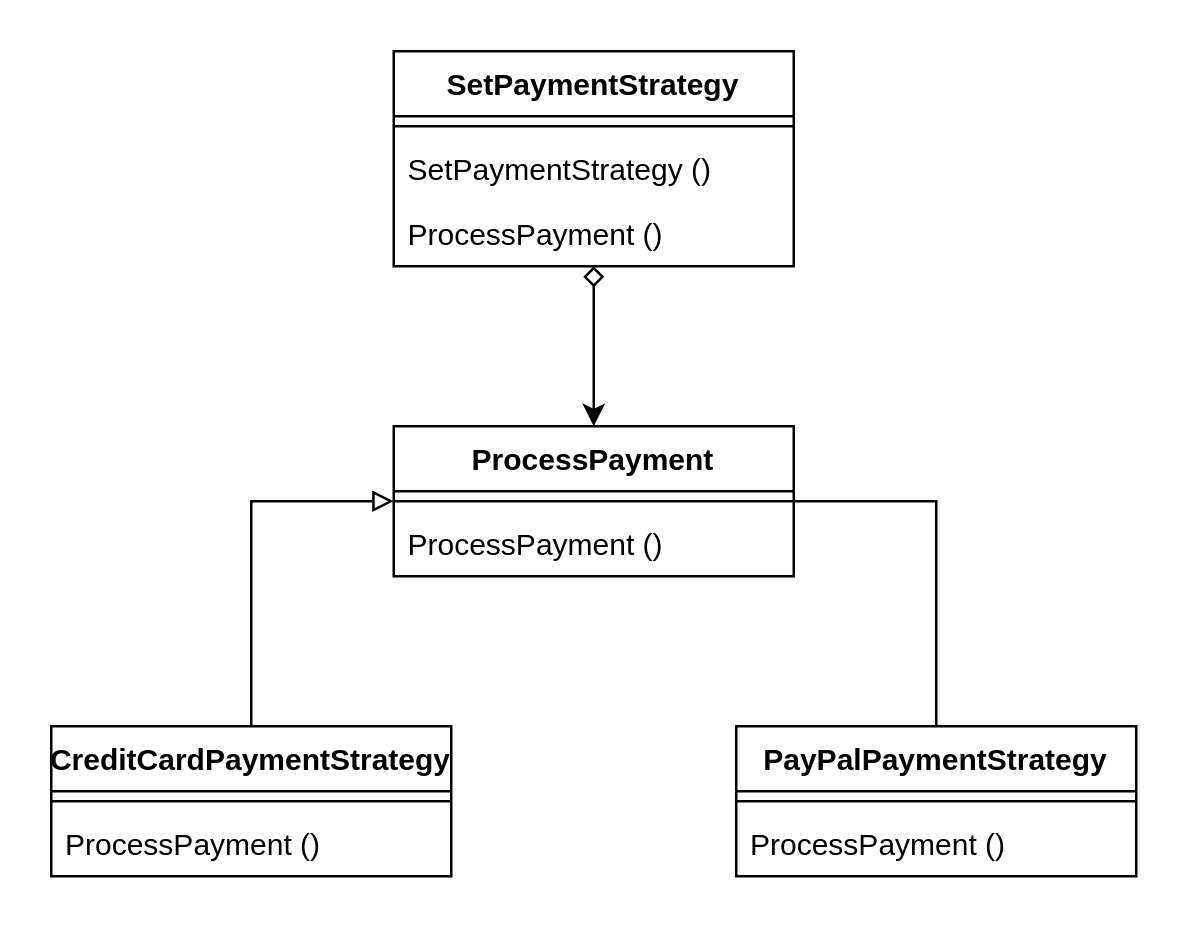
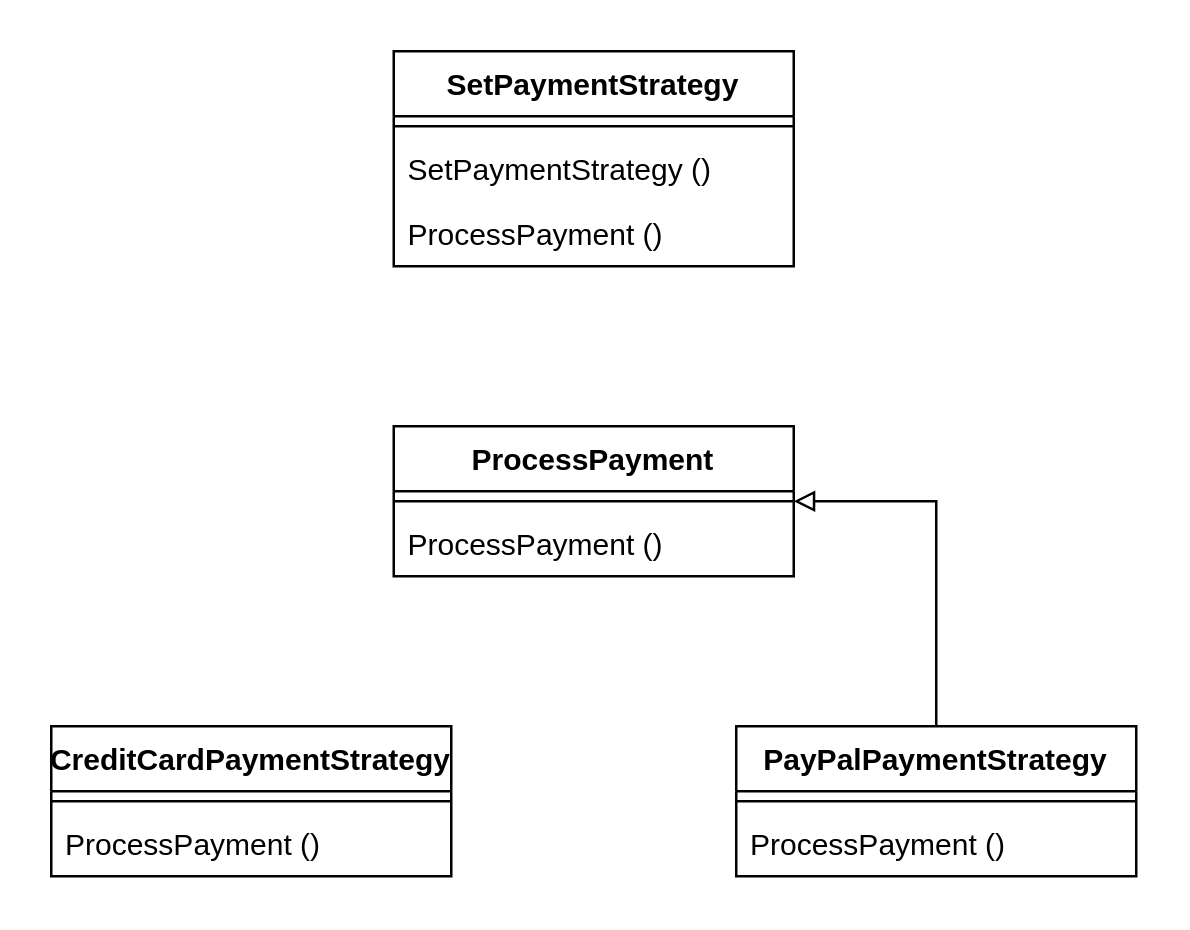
  <mxCell id="0" />
  <mxCell id="1" parent="0" />
- <mxCell id="2" style="edgeStyle=orthogonalEdgeStyle;rounded=0;orthogonalLoop=1;jettySize=auto;html=1;endArrow=diamond;endFill=0;startArrow=classic;startFill=1;" edge="1" parent="1" source="3" target="14"><mxGeometry relative="1" as="geometry" /></mxCell>
  <mxCell id="3" value="ProcessPayment" style="swimlane;fontStyle=1;align=center;verticalAlign=top;childLayout=stackLayout;horizontal=1;startSize=26;horizontalStack=0;resizeParent=1;resizeParentMax=0;resizeLast=0;collapsible=1;marginBottom=0;whiteSpace=wrap;html=1;" vertex="1" parent="1"><mxGeometry x="157" y="170" width="160" height="60" as="geometry" /></mxCell>
  <mxCell id="4" value="" style="line;strokeWidth=1;fillColor=none;align=left;verticalAlign=middle;spacingTop=-1;spacingLeft=3;spacingRight=3;rotatable=0;labelPosition=right;points=[];portConstraint=eastwest;strokeColor=inherit;" vertex="1" parent="3"><mxGeometry y="26" width="160" height="8" as="geometry" /></mxCell>
  <mxCell id="5" value="ProcessPayment ()" style="text;strokeColor=none;fillColor=none;align=left;verticalAlign=top;spacingLeft=4;spacingRight=4;overflow=hidden;rotatable=0;points=[[0,0.5],[1,0.5]];portConstraint=eastwest;whiteSpace=wrap;html=1;" vertex="1" parent="3"><mxGeometry y="34" width="160" height="26" as="geometry" /></mxCell>
- <mxCell id="6" style="edgeStyle=orthogonalEdgeStyle;rounded=0;orthogonalLoop=1;jettySize=auto;html=1;entryX=0;entryY=0.5;entryDx=0;entryDy=0;endArrow=block;endFill=0;" edge="1" parent="1" source="7" target="3"><mxGeometry relative="1" as="geometry" /></mxCell>
  <mxCell id="7" value="CreditCardPaymentStrategy" style="swimlane;fontStyle=1;align=center;verticalAlign=top;childLayout=stackLayout;horizontal=1;startSize=26;horizontalStack=0;resizeParent=1;resizeParentMax=0;resizeLast=0;collapsible=1;marginBottom=0;whiteSpace=wrap;html=1;" vertex="1" parent="1"><mxGeometry x="20" y="290" width="160" height="60" as="geometry" /></mxCell>
  <mxCell id="8" value="" style="line;strokeWidth=1;fillColor=none;align=left;verticalAlign=middle;spacingTop=-1;spacingLeft=3;spacingRight=3;rotatable=0;labelPosition=right;points=[];portConstraint=eastwest;strokeColor=inherit;" vertex="1" parent="7"><mxGeometry y="26" width="160" height="8" as="geometry" /></mxCell>
  <mxCell id="9" value="ProcessPayment ()" style="text;strokeColor=none;fillColor=none;align=left;verticalAlign=top;spacingLeft=4;spacingRight=4;overflow=hidden;rotatable=0;points=[[0,0.5],[1,0.5]];portConstraint=eastwest;whiteSpace=wrap;html=1;" vertex="1" parent="7"><mxGeometry y="34" width="160" height="26" as="geometry" /></mxCell>
- <mxCell id="10" style="edgeStyle=orthogonalEdgeStyle;rounded=0;orthogonalLoop=1;jettySize=auto;html=1;entryX=1;entryY=0.5;entryDx=0;entryDy=0;endArrow=none;endFill=0;" edge="1" parent="1" source="11" target="3"><mxGeometry relative="1" as="geometry" /></mxCell>
+ <mxCell id="10" style="edgeStyle=orthogonalEdgeStyle;rounded=0;orthogonalLoop=1;jettySize=auto;html=1;entryX=1;entryY=0.5;entryDx=0;entryDy=0;endArrow=block;endFill=0;" edge="1" parent="1" source="11" target="3"><mxGeometry relative="1" as="geometry" /></mxCell>
  <mxCell id="11" value="PayPalPaymentStrategy" style="swimlane;fontStyle=1;align=center;verticalAlign=top;childLayout=stackLayout;horizontal=1;startSize=26;horizontalStack=0;resizeParent=1;resizeParentMax=0;resizeLast=0;collapsible=1;marginBottom=0;whiteSpace=wrap;html=1;" vertex="1" parent="1"><mxGeometry x="294" y="290" width="160" height="60" as="geometry" /></mxCell>
  <mxCell id="12" value="" style="line;strokeWidth=1;fillColor=none;align=left;verticalAlign=middle;spacingTop=-1;spacingLeft=3;spacingRight=3;rotatable=0;labelPosition=right;points=[];portConstraint=eastwest;strokeColor=inherit;" vertex="1" parent="11"><mxGeometry y="26" width="160" height="8" as="geometry" /></mxCell>
  <mxCell id="13" value="ProcessPayment ()" style="text;strokeColor=none;fillColor=none;align=left;verticalAlign=top;spacingLeft=4;spacingRight=4;overflow=hidden;rotatable=0;points=[[0,0.5],[1,0.5]];portConstraint=eastwest;whiteSpace=wrap;html=1;" vertex="1" parent="11"><mxGeometry y="34" width="160" height="26" as="geometry" /></mxCell>
  <mxCell id="14" value="SetPaymentStrategy" style="swimlane;fontStyle=1;align=center;verticalAlign=top;childLayout=stackLayout;horizontal=1;startSize=26;horizontalStack=0;resizeParent=1;resizeParentMax=0;resizeLast=0;collapsible=1;marginBottom=0;whiteSpace=wrap;html=1;" vertex="1" parent="1"><mxGeometry x="157" y="20" width="160" height="86" as="geometry" /></mxCell>
  <mxCell id="15" value="" style="line;strokeWidth=1;fillColor=none;align=left;verticalAlign=middle;spacingTop=-1;spacingLeft=3;spacingRight=3;rotatable=0;labelPosition=right;points=[];portConstraint=eastwest;strokeColor=inherit;" vertex="1" parent="14"><mxGeometry y="26" width="160" height="8" as="geometry" /></mxCell>
  <mxCell id="16" value="SetPaymentStrategy ()" style="text;strokeColor=none;fillColor=none;align=left;verticalAlign=top;spacingLeft=4;spacingRight=4;overflow=hidden;rotatable=0;points=[[0,0.5],[1,0.5]];portConstraint=eastwest;whiteSpace=wrap;html=1;" vertex="1" parent="14"><mxGeometry y="34" width="160" height="26" as="geometry" /></mxCell>
  <mxCell id="17" value="ProcessPayment ()" style="text;strokeColor=none;fillColor=none;align=left;verticalAlign=top;spacingLeft=4;spacingRight=4;overflow=hidden;rotatable=0;points=[[0,0.5],[1,0.5]];portConstraint=eastwest;whiteSpace=wrap;html=1;" vertex="1" parent="14"><mxGeometry y="60" width="160" height="26" as="geometry" /></mxCell>
